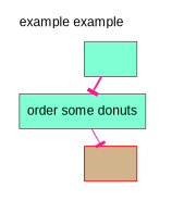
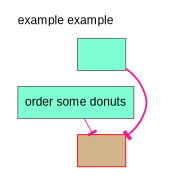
  digraph {
    compound=true
    fontname="Liberation Sans"
    node [color=gray40 fillcolor=aquamarine fontcolor=transparent fontname="Liberation Sans" shape=rect style="unset,filled"]
    edge [arrowhead=tee color=deeppink fontname="Liberation Sans"]
    s_202
    n2 [label="order some donuts" style=filled fontcolor=""]
    s_204 [color=red fillcolor=tan]
    subgraph cluster_1 {
      label="example example"
      labeljust=l
      pencolor=transparent
      ranksep=0.5
      s_202
      n2
      s_204
    }
-   s_202 -> n2 [style=bold]
+   s_202 -> s_204 [style=bold]
    n2 -> s_204 [style=solid]
  }
